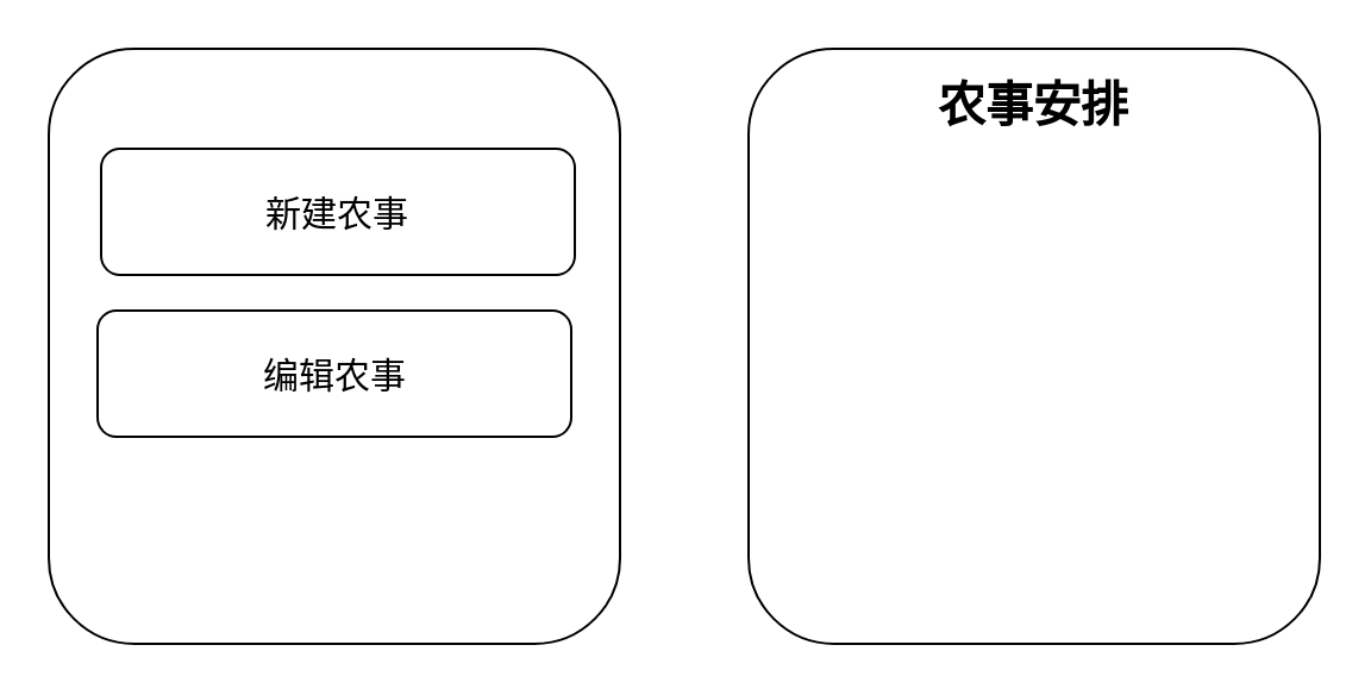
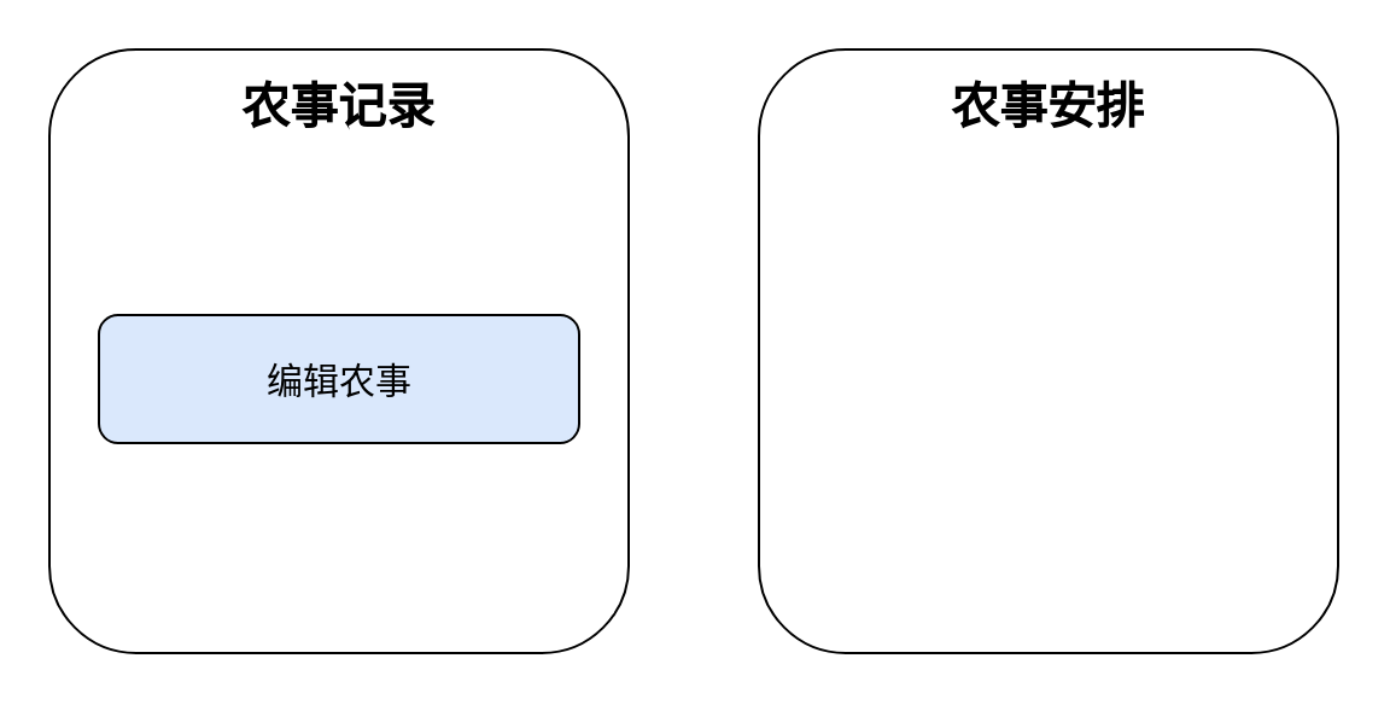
  <mxCell id="0" />
  <mxCell id="1" parent="0" />
  <mxCell id="2" value="" style="rounded=1;whiteSpace=wrap;html=1;" vertex="1" parent="1"><mxGeometry x="20" y="20" width="240" height="250" as="geometry" /></mxCell>
+ <mxCell id="3" value="&lt;b&gt;&lt;font style=&quot;font-size: 20px;&quot;&gt;农事记录&lt;/font&gt;&lt;/b&gt;" style="text;html=1;align=center;verticalAlign=middle;whiteSpace=wrap;rounded=0;" vertex="1" parent="1"><mxGeometry x="80" y="28" width="120" height="30" as="geometry" /></mxCell>
  <mxCell id="4" value="" style="rounded=1;whiteSpace=wrap;html=1;" vertex="1" parent="1"><mxGeometry x="314" y="20" width="240" height="250" as="geometry" /></mxCell>
  <mxCell id="5" value="&lt;b&gt;&lt;font style=&quot;font-size: 20px;&quot;&gt;农事安排&lt;/font&gt;&lt;/b&gt;" style="text;html=1;align=center;verticalAlign=middle;whiteSpace=wrap;rounded=0;" vertex="1" parent="1"><mxGeometry x="374" y="28" width="120" height="30" as="geometry" /></mxCell>
- <mxCell id="6" value="新建农事" style="rounded=1;whiteSpace=wrap;html=1;fontSize=15;" vertex="1" parent="1"><mxGeometry x="42" y="62" width="199" height="53" as="geometry" /></mxCell>
- <mxCell id="7" value="编辑农事" style="rounded=1;whiteSpace=wrap;html=1;fontSize=15;" vertex="1" parent="1"><mxGeometry x="40.5" y="130" width="199" height="53" as="geometry" /></mxCell>
+ <mxCell id="7" value="编辑农事" style="rounded=1;whiteSpace=wrap;html=1;fontSize=15;fillColor=#dae8fc;" vertex="1" parent="1"><mxGeometry x="40.5" y="130" width="199" height="53" as="geometry" /></mxCell>
